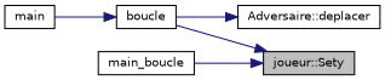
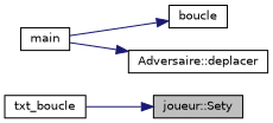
  digraph {
    rankdir=RL
    node [color=black fillcolor=white fontname=Helvetica fontsize=10 shape=record style=filled]
    edge [color=midnightblue dir=back fontname=Helvetica fontsize=10 labelfontname=Helvetica labelfontsize=10 style=solid]
    n1 [fillcolor=grey75 fontcolor=black height=0.2 label="joueur::Sety" width=0.4]
    n2 [height=0.2 label=boucle width=0.4]
-   n3 [height=0.2 label=main_boucle width=0.4]
+   n3 [height=0.2 label=txt_boucle width=0.4]
    n4 [height=0.2 label=main width=0.4]
    n5 [height=0.2 label="Adversaire::deplacer" width=0.4]
-   n1 -> n2
    n1 -> n3
    n2 -> n4
-   n5 -> n2
+   n5 -> n4
  }
